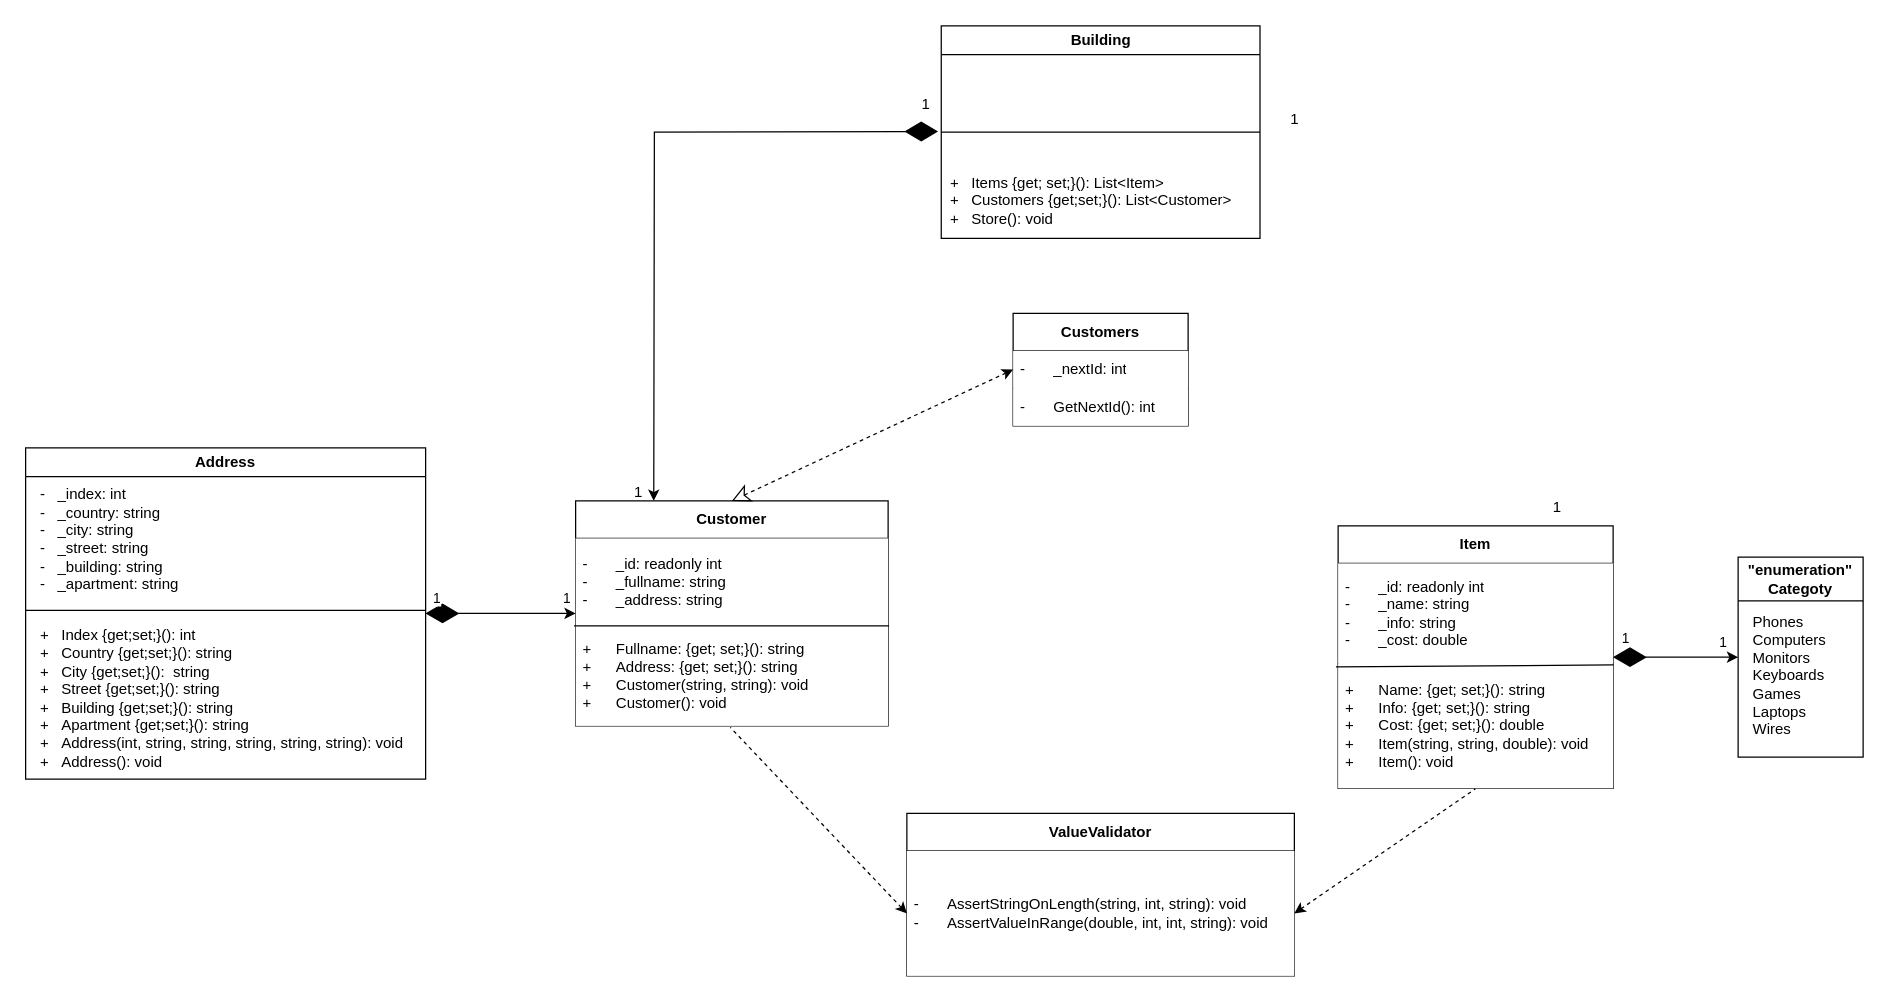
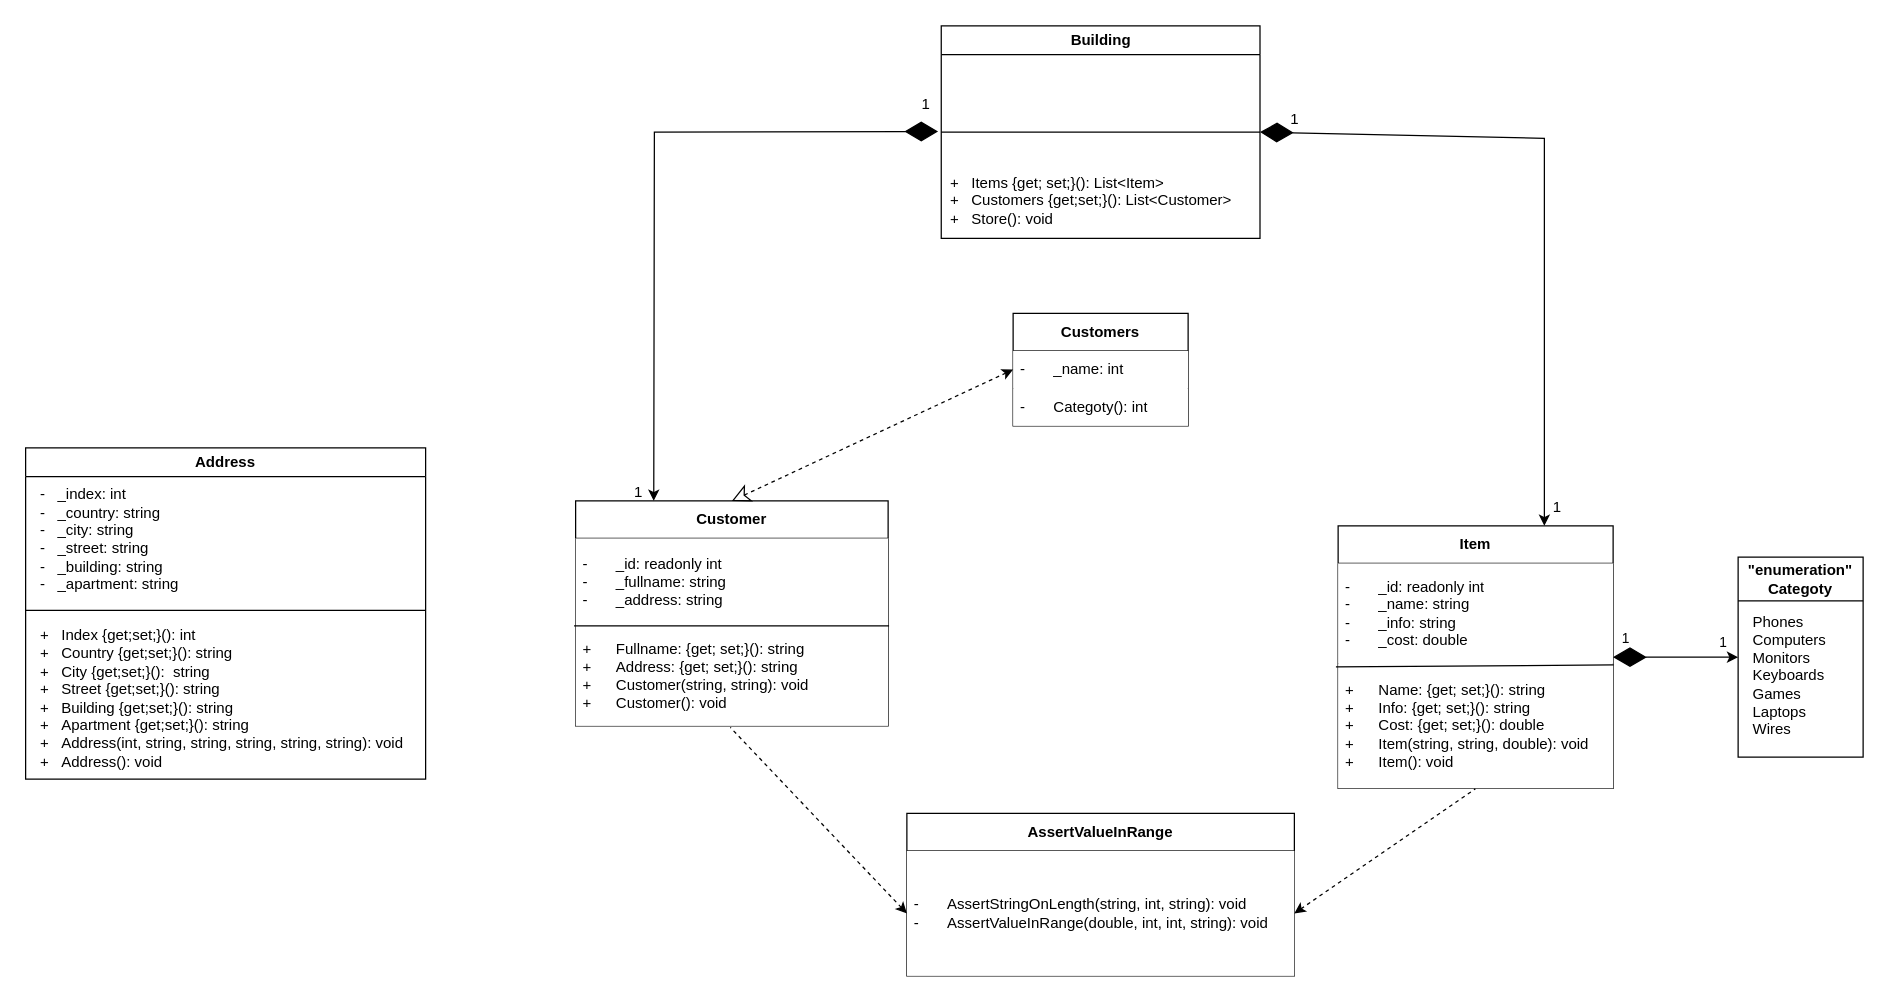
  <mxCell id="0" />
  <mxCell id="1" parent="0" />
  <mxCell id="2" value="&lt;span style=&quot;font-weight: 700;&quot;&gt;Item&lt;/span&gt;" style="swimlane;fontStyle=0;childLayout=stackLayout;horizontal=1;startSize=30;horizontalStack=0;resizeParent=1;resizeParentMax=0;resizeLast=0;collapsible=1;marginBottom=0;whiteSpace=wrap;html=1;" parent="1" vertex="1"><mxGeometry x="1070" y="420" width="220" height="210" as="geometry"><mxRectangle x="510" y="190" width="70" height="30" as="alternateBounds" /></mxGeometry></mxCell>
  <mxCell id="3" value="-&lt;span style=&quot;white-space: pre;&quot;&gt;&#09;&lt;/span&gt;_id: readonly int&lt;div&gt;-&lt;span style=&quot;white-space: pre;&quot;&gt;&#09;&lt;/span&gt;_name: string&lt;/div&gt;&lt;div&gt;-&lt;span style=&quot;white-space: pre;&quot;&gt;&#09;&lt;/span&gt;_info: string&lt;/div&gt;&lt;div&gt;-&lt;span style=&quot;white-space: pre;&quot;&gt;&#09;&lt;/span&gt;_cost: double&lt;/div&gt;" style="text;strokeColor=none;fillColor=#FFFFFF;align=left;verticalAlign=middle;spacingLeft=4;spacingRight=4;overflow=hidden;points=[[0,0.5],[1,0.5]];portConstraint=eastwest;rotatable=0;whiteSpace=wrap;html=1;" parent="2" vertex="1"><mxGeometry y="30" width="220" height="80" as="geometry" /></mxCell>
  <mxCell id="4" value="+&lt;span style=&quot;white-space: pre;&quot;&gt;&#09;&lt;/span&gt;Name: {get; set;}(): string&lt;div&gt;+&lt;span style=&quot;white-space: pre;&quot;&gt;&#09;&lt;/span&gt;Info: {get; set;}(): string&lt;br&gt;&lt;/div&gt;&lt;div&gt;+&lt;span style=&quot;white-space: pre;&quot;&gt;&#09;&lt;/span&gt;Cost: {get; set;}(): double&lt;br&gt;&lt;/div&gt;&lt;div&gt;+&lt;span style=&quot;white-space: pre;&quot;&gt;&#09;&lt;/span&gt;Item(string&lt;span style=&quot;background-color: initial;&quot;&gt;, string, double): void&lt;/span&gt;&lt;/div&gt;&lt;div&gt;&lt;span style=&quot;background-color: initial;&quot;&gt;+&lt;span style=&quot;white-space: pre;&quot;&gt;&#09;&lt;/span&gt;Item(): void&lt;/span&gt;&lt;/div&gt;" style="text;strokeColor=none;fillColor=#FFFFFF;align=left;verticalAlign=middle;spacingLeft=4;spacingRight=4;overflow=hidden;points=[[0,0.5],[1,0.5]];portConstraint=eastwest;rotatable=0;whiteSpace=wrap;html=1;" parent="2" vertex="1"><mxGeometry y="110" width="220" height="100" as="geometry" /></mxCell>
  <mxCell id="5" value="" style="endArrow=none;html=1;rounded=0;entryX=-0.008;entryY=0.028;entryDx=0;entryDy=0;entryPerimeter=0;exitX=1.002;exitY=0.012;exitDx=0;exitDy=0;exitPerimeter=0;" parent="2" source="4" target="4" edge="1"><mxGeometry width="50" height="50" relative="1" as="geometry"><mxPoint x="191" y="110" as="sourcePoint" /><mxPoint x="410" y="180" as="targetPoint" /></mxGeometry></mxCell>
  <mxCell id="6" value="&lt;span style=&quot;font-weight: 700;&quot;&gt;Customer&lt;/span&gt;" style="swimlane;fontStyle=0;childLayout=stackLayout;horizontal=1;startSize=30;horizontalStack=0;resizeParent=1;resizeParentMax=0;resizeLast=0;collapsible=1;marginBottom=0;whiteSpace=wrap;html=1;" parent="1" vertex="1"><mxGeometry x="460" y="400" width="250" height="180" as="geometry"><mxRectangle x="120" y="200" width="100" height="30" as="alternateBounds" /></mxGeometry></mxCell>
  <mxCell id="7" value="-&lt;span style=&quot;white-space: pre;&quot;&gt;&#09;&lt;/span&gt;_id: readonly int&lt;div&gt;-&lt;span style=&quot;white-space: pre;&quot;&gt;&#09;&lt;/span&gt;_fullname: string&lt;/div&gt;&lt;div&gt;-&lt;span style=&quot;white-space: pre;&quot;&gt;&#09;&lt;/span&gt;_address: string&lt;/div&gt;" style="text;strokeColor=none;fillColor=#FFFFFF;align=left;verticalAlign=middle;spacingLeft=4;spacingRight=4;overflow=hidden;points=[[0,0.5],[1,0.5]];portConstraint=eastwest;rotatable=0;whiteSpace=wrap;html=1;" parent="6" vertex="1"><mxGeometry y="30" width="250" height="70" as="geometry" /></mxCell>
  <mxCell id="8" value="+&lt;span style=&quot;white-space: pre;&quot;&gt;&#09;&lt;/span&gt;Fullname: {get; set;}(): string&lt;br&gt;&lt;div&gt;+&lt;span style=&quot;white-space: pre;&quot;&gt;&#09;&lt;/span&gt;Address: {get; set;}(): string&lt;br&gt;&lt;/div&gt;&lt;div&gt;+&lt;span style=&quot;white-space: pre;&quot;&gt;&#09;&lt;/span&gt;&lt;span style=&quot;background-color: initial;&quot;&gt;Customer(string, string): void&lt;/span&gt;&lt;/div&gt;&lt;div&gt;&lt;span style=&quot;background-color: initial;&quot;&gt;+&lt;span style=&quot;white-space: pre;&quot;&gt;&#09;&lt;/span&gt;&lt;/span&gt;&lt;span style=&quot;background-color: initial;&quot;&gt;Customer(): void&lt;/span&gt;&lt;/div&gt;" style="text;strokeColor=none;fillColor=#FFFFFF;align=left;verticalAlign=middle;spacingLeft=4;spacingRight=4;overflow=hidden;points=[[0,0.5],[1,0.5]];portConstraint=eastwest;rotatable=0;whiteSpace=wrap;html=1;" parent="6" vertex="1"><mxGeometry y="100" width="250" height="80" as="geometry" /></mxCell>
  <mxCell id="9" value="" style="endArrow=none;html=1;rounded=0;exitX=-0.005;exitY=1;exitDx=0;exitDy=0;exitPerimeter=0;entryX=1.003;entryY=1;entryDx=0;entryDy=0;entryPerimeter=0;" parent="6" source="7" target="7" edge="1"><mxGeometry width="50" height="50" relative="1" as="geometry"><mxPoint x="350" y="-20" as="sourcePoint" /><mxPoint x="400" y="-70" as="targetPoint" /></mxGeometry></mxCell>
  <mxCell id="10" value="&lt;span style=&quot;font-weight: 700;&quot;&gt;Customers&lt;/span&gt;" style="swimlane;fontStyle=0;childLayout=stackLayout;horizontal=1;startSize=30;horizontalStack=0;resizeParent=1;resizeParentMax=0;resizeLast=0;collapsible=1;marginBottom=0;whiteSpace=wrap;html=1;" parent="1" vertex="1"><mxGeometry x="810" width="140" height="90" as="geometry" y="250"><mxRectangle x="320" y="100" width="110" height="30" as="alternateBounds" /></mxGeometry></mxCell>
- <mxCell id="11" value="-&lt;span style=&quot;white-space: pre;&quot;&gt;&#09;&lt;/span&gt;_nextId: int" style="text;strokeColor=none;fillColor=#FFFFFF;align=left;verticalAlign=middle;spacingLeft=4;spacingRight=4;overflow=hidden;points=[[0,0.5],[1,0.5]];portConstraint=eastwest;rotatable=0;whiteSpace=wrap;html=1;" parent="10" vertex="1"><mxGeometry y="30" width="140" height="30" as="geometry" /></mxCell>
- <mxCell id="12" value="-&lt;span style=&quot;white-space: pre;&quot;&gt;&#09;&lt;/span&gt;GetNextId(): int" style="text;strokeColor=none;fillColor=#FFFFFF;align=left;verticalAlign=middle;spacingLeft=4;spacingRight=4;overflow=hidden;points=[[0,0.5],[1,0.5]];portConstraint=eastwest;rotatable=0;whiteSpace=wrap;html=1;" parent="10" vertex="1"><mxGeometry y="60" width="140" height="30" as="geometry" /></mxCell>
- <mxCell id="13" value="&lt;span style=&quot;font-weight: 700;&quot;&gt;ValueValidator&lt;/span&gt;" style="swimlane;fontStyle=0;childLayout=stackLayout;horizontal=1;startSize=30;horizontalStack=0;resizeParent=1;resizeParentMax=0;resizeLast=0;collapsible=1;marginBottom=0;whiteSpace=wrap;html=1;" parent="1" vertex="1"><mxGeometry x="725" y="650" width="310" height="130" as="geometry"><mxRectangle x="310" y="280" width="130" height="30" as="alternateBounds" /></mxGeometry></mxCell>
+ <mxCell id="11" value="-&lt;span style=&quot;white-space: pre;&quot;&gt;&#09;&lt;/span&gt;_name: int" style="text;strokeColor=none;fillColor=#FFFFFF;align=left;verticalAlign=middle;spacingLeft=4;spacingRight=4;overflow=hidden;points=[[0,0.5],[1,0.5]];portConstraint=eastwest;rotatable=0;whiteSpace=wrap;html=1;" parent="10" vertex="1"><mxGeometry y="30" width="140" height="30" as="geometry" /></mxCell>
+ <mxCell id="12" value="-&lt;span style=&quot;white-space: pre;&quot;&gt;&#09;&lt;/span&gt;Categoty(): int" style="text;strokeColor=none;fillColor=#FFFFFF;align=left;verticalAlign=middle;spacingLeft=4;spacingRight=4;overflow=hidden;points=[[0,0.5],[1,0.5]];portConstraint=eastwest;rotatable=0;whiteSpace=wrap;html=1;" parent="10" vertex="1"><mxGeometry y="60" width="140" height="30" as="geometry" /></mxCell>
+ <mxCell id="13" value="&lt;span style=&quot;font-weight: 700;&quot;&gt;AssertValueInRange&lt;/span&gt;" style="swimlane;fontStyle=0;childLayout=stackLayout;horizontal=1;startSize=30;horizontalStack=0;resizeParent=1;resizeParentMax=0;resizeLast=0;collapsible=1;marginBottom=0;whiteSpace=wrap;html=1;" parent="1" vertex="1"><mxGeometry x="725" y="650" width="310" height="130" as="geometry"><mxRectangle x="310" y="280" width="130" height="30" as="alternateBounds" /></mxGeometry></mxCell>
  <mxCell id="14" value="-&lt;span style=&quot;white-space: pre;&quot;&gt;&#09;&lt;/span&gt;AssertStringOnLength(string, int, string): void&lt;div&gt;-&lt;span style=&quot;white-space: pre;&quot;&gt;&#09;&lt;/span&gt;&lt;span style=&quot;background-color: initial;&quot;&gt;AssertValueInRange(double, int, int, string): void&lt;/span&gt;&lt;/div&gt;" style="text;strokeColor=none;fillColor=#FFFFFF;align=left;verticalAlign=middle;spacingLeft=4;spacingRight=4;overflow=hidden;points=[[0,0.5],[1,0.5]];portConstraint=eastwest;rotatable=0;whiteSpace=wrap;html=1;" parent="13" vertex="1"><mxGeometry y="30" width="310" height="100" as="geometry" /></mxCell>
  <mxCell id="15" value="&lt;div&gt;&lt;br&gt;&lt;/div&gt;&lt;div&gt;&lt;br&gt;&lt;/div&gt;" style="endArrow=classic;endSize=12;dashed=1;html=1;rounded=0;exitX=0;exitY=0.5;exitDx=0;exitDy=0;entryX=0.5;entryY=0;entryDx=0;entryDy=0;startArrow=classic;startFill=1;endFill=0;" parent="1" source="11" target="6" edge="1"><mxGeometry width="160" relative="1" as="geometry"><mxPoint x="860" y="520" as="sourcePoint" /><mxPoint x="1020" y="520" as="targetPoint" /></mxGeometry></mxCell>
  <mxCell id="16" value="" style="endArrow=none;endSize=12;dashed=1;html=1;rounded=0;exitX=0;exitY=0.5;exitDx=0;exitDy=0;entryX=0.495;entryY=1.015;entryDx=0;entryDy=0;entryPerimeter=0;startArrow=classic;startFill=1;endFill=0;" parent="1" source="14" target="8" edge="1"><mxGeometry width="160" relative="1" as="geometry"><mxPoint x="860" y="520" as="sourcePoint" /><mxPoint x="1020" y="520" as="targetPoint" /></mxGeometry></mxCell>
  <mxCell id="17" value="" style="endArrow=none;endSize=12;dashed=1;html=1;rounded=0;entryX=0.499;entryY=1.004;entryDx=0;entryDy=0;entryPerimeter=0;exitX=1;exitY=0.5;exitDx=0;exitDy=0;startArrow=classic;startFill=1;endFill=0;" parent="1" source="14" target="4" edge="1"><mxGeometry width="160" relative="1" as="geometry"><mxPoint x="860" y="520" as="sourcePoint" /><mxPoint x="1020" y="520" as="targetPoint" /></mxGeometry></mxCell>
  <mxCell id="18" value="&quot;enumeration&quot; Categoty" style="swimlane;whiteSpace=wrap;html=1;startSize=35;" vertex="1" parent="1"><mxGeometry x="1390" y="445" width="100" height="160" as="geometry" /></mxCell>
  <mxCell id="19" value="&lt;div&gt;Phones&lt;/div&gt;&lt;div&gt;Computers&lt;/div&gt;&lt;div&gt;Monitors&lt;/div&gt;&lt;div&gt;Keyboards&lt;/div&gt;&lt;div&gt;Games&lt;/div&gt;&lt;div&gt;Laptops&lt;/div&gt;&lt;div&gt;Wires&lt;/div&gt;" style="text;html=1;align=left;verticalAlign=middle;resizable=0;points=[];autosize=1;strokeColor=none;fillColor=none;" vertex="1" parent="18"><mxGeometry x="10" y="40" width="80" height="110" as="geometry" /></mxCell>
  <mxCell id="20" value="" style="endArrow=diamondThin;endFill=1;endSize=24;html=1;rounded=0;entryX=1;entryY=0.5;entryDx=0;entryDy=0;exitX=0;exitY=0.5;exitDx=0;exitDy=0;startArrow=classic;startFill=1;" edge="1" parent="1" source="18" target="2"><mxGeometry width="160" relative="1" as="geometry"><mxPoint x="1380" y="590" as="sourcePoint" /><mxPoint x="1540" y="590" as="targetPoint" /></mxGeometry></mxCell>
  <mxCell id="21" value="1" style="edgeLabel;html=1;align=center;verticalAlign=middle;resizable=0;points=[];" vertex="1" connectable="0" parent="20"><mxGeometry x="0.669" relative="1" as="geometry"><mxPoint x="-8" y="-16" as="offset" /></mxGeometry></mxCell>
  <mxCell id="22" value="1" style="edgeLabel;html=1;align=center;verticalAlign=middle;resizable=0;points=[];" vertex="1" connectable="0" parent="20"><mxGeometry x="-0.817" y="-1" relative="1" as="geometry"><mxPoint x="-4" y="-12" as="offset" /></mxGeometry></mxCell>
  <mxCell id="23" value="Address" style="swimlane;whiteSpace=wrap;html=1;" vertex="1" parent="1"><mxGeometry x="20" y="357.5" width="320" height="265" as="geometry" /></mxCell>
  <mxCell id="24" value="-&amp;nbsp; &amp;nbsp;_index: int&lt;div&gt;-&amp;nbsp; &amp;nbsp;_country: string&lt;/div&gt;&lt;div&gt;-&amp;nbsp; &amp;nbsp;_city: string&lt;/div&gt;&lt;div&gt;-&amp;nbsp; &amp;nbsp;_street: string&lt;/div&gt;&lt;div&gt;-&amp;nbsp; &amp;nbsp;_building: string&lt;/div&gt;&lt;div&gt;-&amp;nbsp; &amp;nbsp;_apartment: string&lt;/div&gt;&lt;div&gt;&lt;br&gt;&lt;/div&gt;" style="text;html=1;align=left;verticalAlign=middle;resizable=0;points=[];autosize=1;strokeColor=none;fillColor=none;" vertex="1" parent="23"><mxGeometry x="10" y="25" width="130" height="110" as="geometry" /></mxCell>
  <mxCell id="25" value="" style="endArrow=none;html=1;rounded=0;" edge="1" parent="23"><mxGeometry width="50" height="50" relative="1" as="geometry"><mxPoint y="130" as="sourcePoint" /><mxPoint x="320" y="130" as="targetPoint" /><Array as="points" /></mxGeometry></mxCell>
  <mxCell id="26" value="+&amp;nbsp; &amp;nbsp;Index {get;set;}(): int&lt;div&gt;+&amp;nbsp; &amp;nbsp;Country {get;set;}(): string&lt;/div&gt;&lt;div&gt;+&amp;nbsp; &amp;nbsp;City {get;set;}():&amp;nbsp; string&lt;/div&gt;&lt;div&gt;+&amp;nbsp; &amp;nbsp;Street {get;set;}(): string&lt;/div&gt;&lt;div&gt;+&amp;nbsp; &amp;nbsp;Building {get;set;}(): string&lt;/div&gt;&lt;div&gt;+&amp;nbsp; &amp;nbsp;Apartment {get;set;}(): string&lt;/div&gt;&lt;div&gt;+&amp;nbsp; &amp;nbsp;Address(int, string, string, string, string, string): void&lt;/div&gt;&lt;div&gt;+&amp;nbsp; &amp;nbsp;Address(): void&lt;/div&gt;" style="text;html=1;align=left;verticalAlign=middle;resizable=0;points=[];autosize=1;strokeColor=none;fillColor=none;" vertex="1" parent="23"><mxGeometry x="10" y="135" width="310" height="130" as="geometry" /></mxCell>
- <mxCell id="27" value="" style="endArrow=diamondThin;endFill=1;endSize=24;html=1;rounded=0;entryX=1;entryY=0.5;entryDx=0;entryDy=0;exitX=0;exitY=0.5;exitDx=0;exitDy=0;startArrow=classic;startFill=1;" edge="1" parent="1" source="6" target="23"><mxGeometry width="160" relative="1" as="geometry"><mxPoint x="510" y="540" as="sourcePoint" /><mxPoint x="670" y="540" as="targetPoint" /></mxGeometry></mxCell>
- <mxCell id="28" value="1" style="edgeLabel;html=1;align=center;verticalAlign=middle;resizable=0;points=[];" vertex="1" connectable="0" parent="27"><mxGeometry x="0.724" y="-5" relative="1" as="geometry"><mxPoint x="-9" y="-8" as="offset" /></mxGeometry></mxCell>
- <mxCell id="29" value="1" style="edgeLabel;html=1;align=center;verticalAlign=middle;resizable=0;points=[];" vertex="1" connectable="0" parent="27"><mxGeometry x="-0.888" relative="1" as="geometry"><mxPoint x="-1" y="-13" as="offset" /></mxGeometry></mxCell>
  <mxCell id="30" value="Building" style="swimlane;whiteSpace=wrap;html=1;" vertex="1" parent="1"><mxGeometry x="752.5" y="20" width="255" height="170" as="geometry" /></mxCell>
  <mxCell id="31" value="+&amp;nbsp; &amp;nbsp;Items {get; set;}(): List&amp;lt;Item&amp;gt;&lt;div&gt;+&amp;nbsp; &amp;nbsp;Customers {get;set;}(): List&amp;lt;Customer&amp;gt;&lt;/div&gt;&lt;div&gt;+&amp;nbsp; &amp;nbsp;Store(): void&lt;/div&gt;" style="text;html=1;align=left;verticalAlign=middle;resizable=0;points=[];autosize=1;strokeColor=none;fillColor=none;" vertex="1" parent="30"><mxGeometry x="5" y="110" width="250" height="60" as="geometry" /></mxCell>
  <mxCell id="32" value="" style="endArrow=none;html=1;rounded=0;exitX=0;exitY=0.5;exitDx=0;exitDy=0;entryX=1;entryY=0.5;entryDx=0;entryDy=0;" edge="1" parent="1" source="30" target="30"><mxGeometry width="50" height="50" relative="1" as="geometry"><mxPoint x="822.5" y="200" as="sourcePoint" /><mxPoint x="872.5" y="150" as="targetPoint" /></mxGeometry></mxCell>
  <mxCell id="33" value="" style="endArrow=diamondThin;endFill=1;endSize=24;html=1;rounded=0;exitX=0.25;exitY=0;exitDx=0;exitDy=0;startArrow=classic;startFill=1;" edge="1" parent="1" source="6"><mxGeometry width="160" relative="1" as="geometry"><mxPoint x="590" y="104.5" as="sourcePoint" /><mxPoint x="750" y="104.5" as="targetPoint" /><Array as="points"><mxPoint x="523" y="105" /></Array></mxGeometry></mxCell>
+ <mxCell id="34" value="" style="endArrow=diamondThin;endFill=1;endSize=24;html=1;rounded=0;entryX=1;entryY=0.5;entryDx=0;entryDy=0;exitX=0.75;exitY=0;exitDx=0;exitDy=0;startArrow=classic;startFill=1;" edge="1" parent="1" source="2" target="30"><mxGeometry width="160" relative="1" as="geometry"><mxPoint x="1160" y="90" as="sourcePoint" /><mxPoint x="1320" y="90" as="targetPoint" /><Array as="points"><mxPoint x="1235" y="110" /></Array></mxGeometry></mxCell>
  <mxCell id="35" value="1" style="text;html=1;align=center;verticalAlign=middle;resizable=0;points=[];autosize=1;strokeColor=none;fillColor=none;" vertex="1" parent="1"><mxGeometry x="725" y="68" width="30" height="30" as="geometry" /></mxCell>
  <mxCell id="36" value="1" style="text;html=1;align=center;verticalAlign=middle;resizable=0;points=[];autosize=1;strokeColor=none;fillColor=none;" vertex="1" parent="1"><mxGeometry x="1020" y="80" width="30" height="30" as="geometry" /></mxCell>
  <mxCell id="37" value="1" style="text;html=1;align=center;verticalAlign=middle;resizable=0;points=[];autosize=1;strokeColor=none;fillColor=none;" vertex="1" parent="1"><mxGeometry x="495" y="378" width="30" height="30" as="geometry" /></mxCell>
  <mxCell id="38" value="1" style="text;html=1;align=center;verticalAlign=middle;resizable=0;points=[];autosize=1;strokeColor=none;fillColor=none;" vertex="1" parent="1"><mxGeometry x="1230" y="390" width="30" height="30" as="geometry" /></mxCell>
